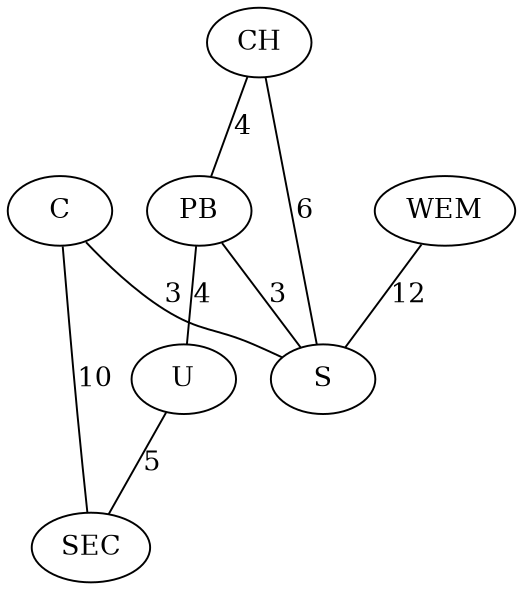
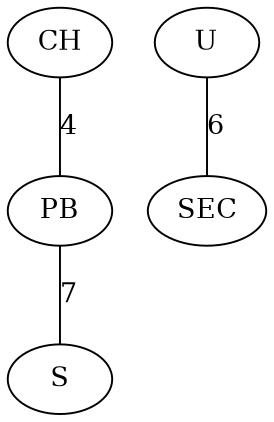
  graph {
-   C
    S
    SEC
    CH
    PB
    U
-   WEM
-   C -- S [label=3]
-   C -- SEC [label=10]
-   CH -- S [label=6]
    CH -- PB [label=4]
-   PB -- S [label=3]
-   PB -- U [label=4]
-   U -- SEC [label=5]
-   WEM -- S [label=12]
+   PB -- S [label=7]
+   U -- SEC [label=6]
  }
